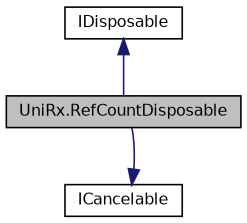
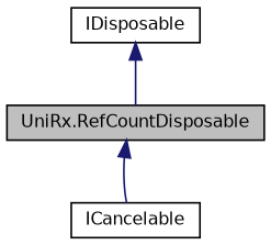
  digraph {
    node [color=black fillcolor=white fontname=Helvetica fontsize=10 shape=record style=filled]
    edge [color=midnightblue dir=back fontname=Helvetica fontsize=10 labelfontname=Helvetica labelfontsize=10 style=solid]
    n1 [fillcolor=grey75 fontcolor=black height=0.2 label="UniRx.RefCountDisposable" width=0.4]
    n2 [height=0.2 label=ICancelable width=0.4]
    n3 [height=0.2 label=IDisposable width=0.4]
-   n2 -> n1
+   n1 -> n2
    n3 -> n1
  }
